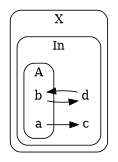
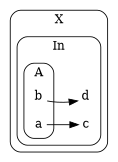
  digraph {
    rankdir=LR
    node [shape=plain]
    n1 [label=" a "]
    n2 [label=" b "]
    n3 [label=" c "]
    n4 [label=" d "]
    subgraph cluster_1 {
      label=X
      style=rounded
      subgraph cluster_2 {
        label=In
        style=rounded
        n3
        n4
        subgraph cluster_3 {
          label=A
          style=rounded
          n1
          n2
        }
      }
    }
    n1 -> n3
    n2 -> n4
-   n4 -> n2
  }
